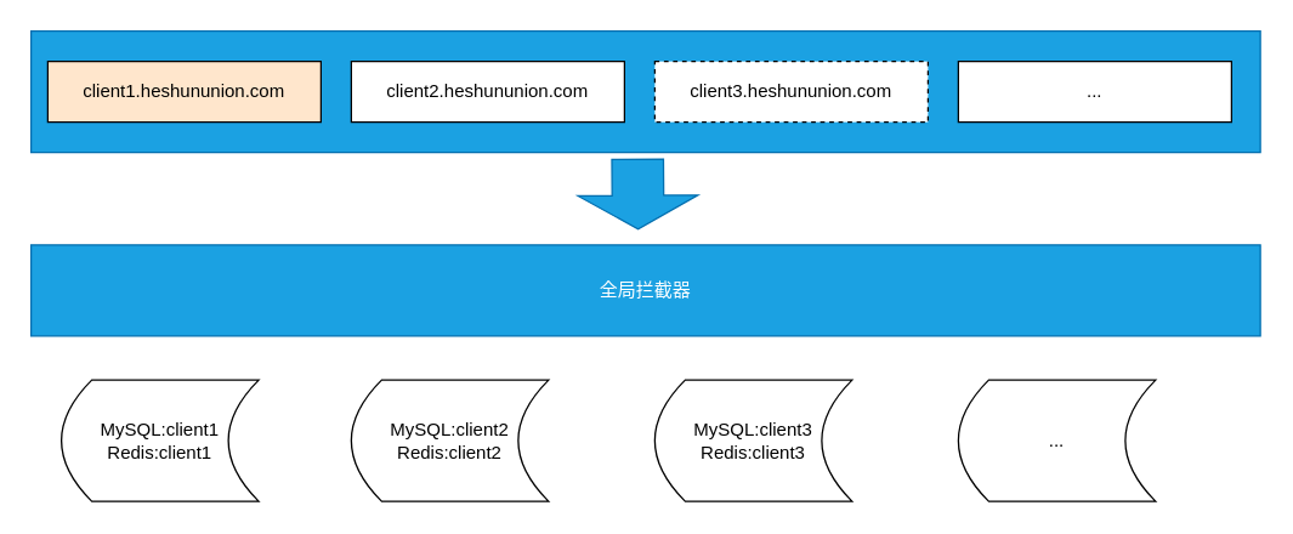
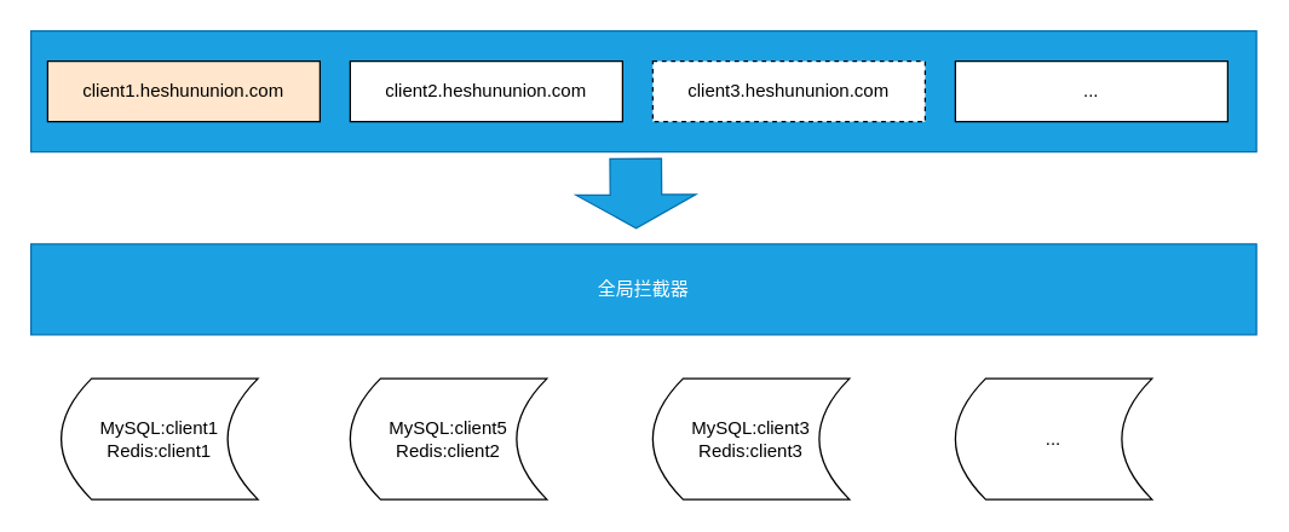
  <mxCell id="0" />
  <mxCell id="1" parent="0" />
  <mxCell id="2" value="" style="rounded=0;whiteSpace=wrap;html=1;fillColor=#1ba1e2;fontColor=#ffffff;strokeColor=#006EAF;" parent="1" vertex="1"><mxGeometry x="20" y="20" width="810" height="80" as="geometry" /></mxCell>
  <mxCell id="3" value="client1.heshununion.com" style="rounded=0;whiteSpace=wrap;html=1;fillColor=#ffe6cc;" parent="1" vertex="1"><mxGeometry x="31" y="40" width="180" height="40" as="geometry" /></mxCell>
  <mxCell id="4" value="client2.heshununion.com" style="rounded=0;whiteSpace=wrap;html=1;" parent="1" vertex="1"><mxGeometry x="231" y="40" width="180" height="40" as="geometry" /></mxCell>
  <mxCell id="5" value="client3.heshununion.com" style="rounded=0;whiteSpace=wrap;html=1;dashed=1;" parent="1" vertex="1"><mxGeometry x="431" y="40" width="180" height="40" as="geometry" /></mxCell>
  <mxCell id="6" value="..." style="rounded=0;whiteSpace=wrap;html=1;" parent="1" vertex="1"><mxGeometry x="631" y="40" width="180" height="40" as="geometry" /></mxCell>
  <mxCell id="7" value="全局拦截器" style="rounded=0;whiteSpace=wrap;html=1;fillColor=#1ba1e2;fontColor=#ffffff;strokeColor=#006EAF;" parent="1" vertex="1"><mxGeometry x="20" y="161" width="810" height="60" as="geometry" /></mxCell>
  <mxCell id="8" value="" style="shape=flexArrow;endArrow=classic;html=1;rounded=0;exitX=0.528;exitY=1.038;exitDx=0;exitDy=0;exitPerimeter=0;width=34;endSize=7.03;endWidth=44;fillColor=#1ba1e2;strokeColor=#006EAF;" parent="1" edge="1"><mxGeometry width="50" height="50" relative="1" as="geometry"><mxPoint x="419.68" y="104.04" as="sourcePoint" /><mxPoint x="420" y="151" as="targetPoint" /></mxGeometry></mxCell>
  <mxCell id="9" value="MySQL:client1&lt;br&gt;Redis:client1" style="shape=dataStorage;whiteSpace=wrap;html=1;fixedSize=1;" parent="1" vertex="1"><mxGeometry x="40" y="250" width="130" height="80" as="geometry" /></mxCell>
- <mxCell id="10" value="MySQL:client2&lt;br&gt;Redis:client2" style="shape=dataStorage;whiteSpace=wrap;html=1;fixedSize=1;" parent="1" vertex="1"><mxGeometry x="231" y="250" width="130" height="80" as="geometry" /></mxCell>
+ <mxCell id="10" value="MySQL:client5&lt;br&gt;Redis:client2" style="shape=dataStorage;whiteSpace=wrap;html=1;fixedSize=1;" parent="1" vertex="1"><mxGeometry x="231" y="250" width="130" height="80" as="geometry" /></mxCell>
  <mxCell id="11" value="MySQL:client3&lt;br&gt;Redis:client3" style="shape=dataStorage;whiteSpace=wrap;html=1;fixedSize=1;" vertex="1" parent="1"><mxGeometry x="431" y="250" width="130" height="80" as="geometry" /></mxCell>
  <mxCell id="12" value="..." style="shape=dataStorage;whiteSpace=wrap;html=1;fixedSize=1;" vertex="1" parent="1"><mxGeometry x="631" y="250" width="130" height="80" as="geometry" /></mxCell>
